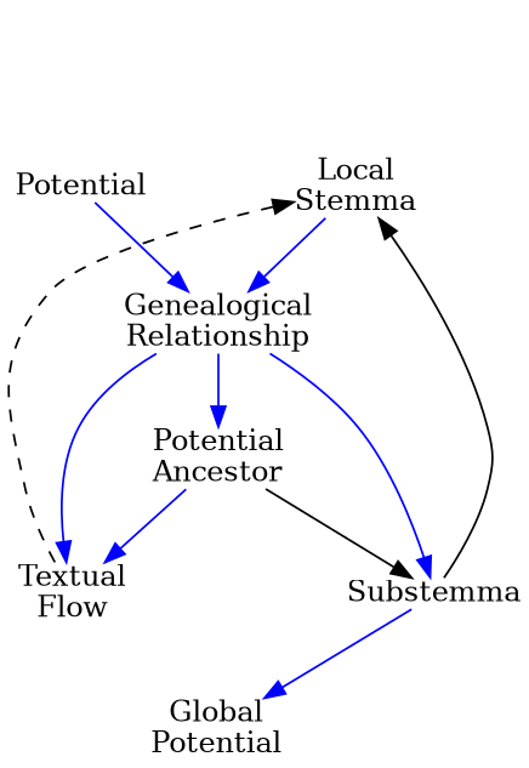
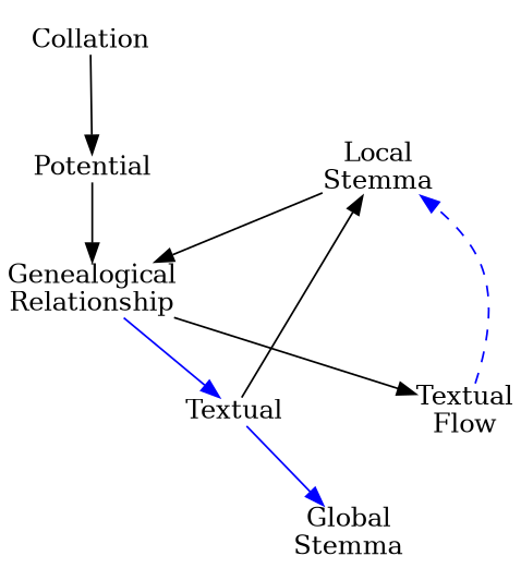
  digraph {
    nodesep=1
    node [shape=plain]
    edge [color=blue]
    anchor_1 [style=invis shape=""]
    n2 [label="Local\nStemma"]
    n3 [label="Genealogical\nRelationship"]
+   n4 [label=Collation]
    n5 [label=Potential]
-   n6 [label="Potential\nAncestor"]
    n7 [label="Textual\nFlow"]
-   n8 [label=Substemma]
-   n9 [label="Global\nPotential"]
+   n8 [label=Textual]
+   n9 [label="Global\nStemma"]
    anchor_1 -> n2 [style=invis color=""]
-   n2 -> n3
-   n3 -> n6
-   n3 -> n7
+   n2 -> n3 [color=black]
+   n3 -> n7 [color=black]
    n3 -> n8
-   n5 -> n3
-   n6 -> n7
-   n6 -> n8 [color=""]
-   n7 -> n2 [color=black style=dashed]
+   n4 -> n5 [color=""]
+   n5 -> n3 [color=""]
+   n7 -> n2 [style=dashed]
    n7 -> n9 [style=invis color=""]
    n8 -> n2 [color=""]
    n8 -> n9
  }
